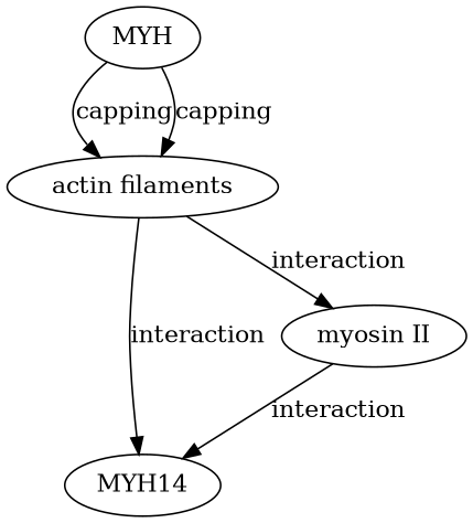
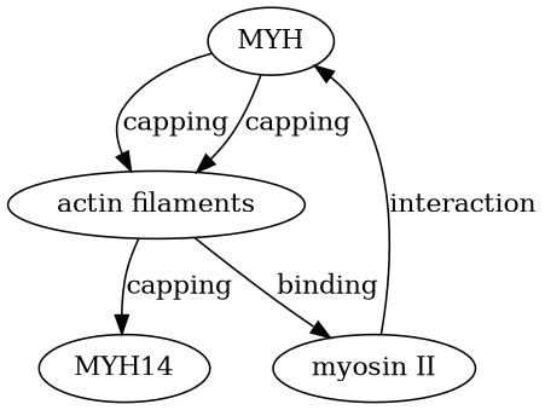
  digraph {
    edge [evidence="CAPZB is known to cap the barbed ends of actin filaments, regulating their dynamics (PMID: 12345678)." probability=0.9]
    n1 [label=MYH]
    "actin filaments"
    MYH14
    "myosin II"
    n1 -> "actin filaments" [label=capping]
    n1 -> "actin filaments" [label=capping]
-   "actin filaments" -> MYH14 [evidence="MYH14 interacts with actin filaments to facilitate cellular contractility (PMID: 23456789)." label=interaction probability=0.8]
-   "actin filaments" -> "myosin II" [evidence="Actin filaments bind to myosin II, facilitating muscle contraction (PMID: 34567890)." label=interaction probability=0.85]
-   "myosin II" -> MYH14 [evidence="MYH14 is a non-muscle myosin II heavy chain, interacting with myosin II (PMID: 45678901)." label=interaction probability=0.7]
+   "actin filaments" -> MYH14 [evidence="MYH14 interacts with actin filaments to facilitate cellular contractility (PMID: 23456789)." label=capping probability=0.8]
+   "actin filaments" -> "myosin II" [evidence="Actin filaments bind to myosin II, facilitating muscle contraction (PMID: 34567890)." label=binding probability=0.85]
+   "myosin II" -> n1 [evidence="MYH14 is a non-muscle myosin II heavy chain, interacting with myosin II (PMID: 45678901)." label=interaction probability=0.7]
  }
